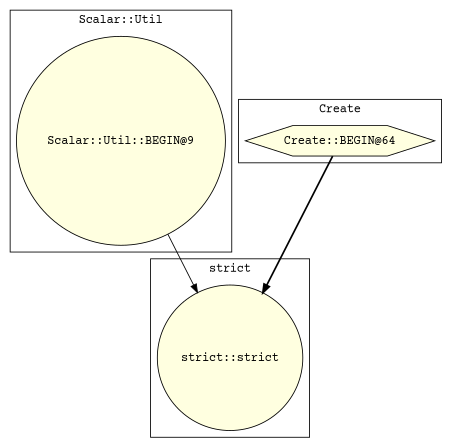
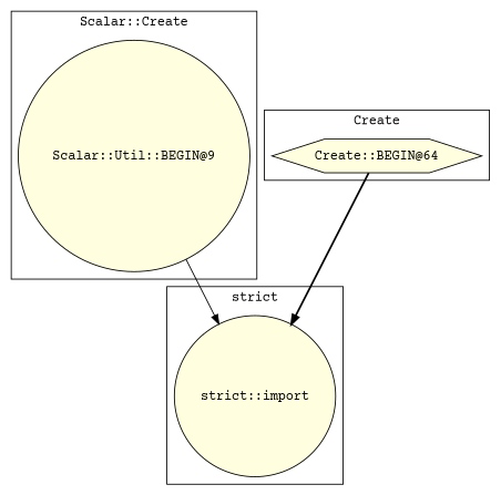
  digraph {
    fontname="Courier Prime"
    node [fillcolor=lightyellow fontname="Courier Prime" shape=circle style=filled]
    edge [fontname="Courier Prime"]
    "Scalar::Util::BEGIN@9"
    "Create::BEGIN@64" [shape=hexagon]
-   "strict::import" [label="strict::strict"]
+   "strict::import"
    subgraph cluster_1 {
-     label="Scalar::Util"
+     label="Scalar::Create"
      "Scalar::Util::BEGIN@9"
    }
    subgraph cluster_2 {
      label=Create
      "Create::BEGIN@64"
    }
    subgraph cluster_3 {
      label="strict"
      "strict::import"
    }
    "Scalar::Util::BEGIN@9" -> "strict::import" [style=solid]
    "Create::BEGIN@64" -> "strict::import" [style=bold]
  }
